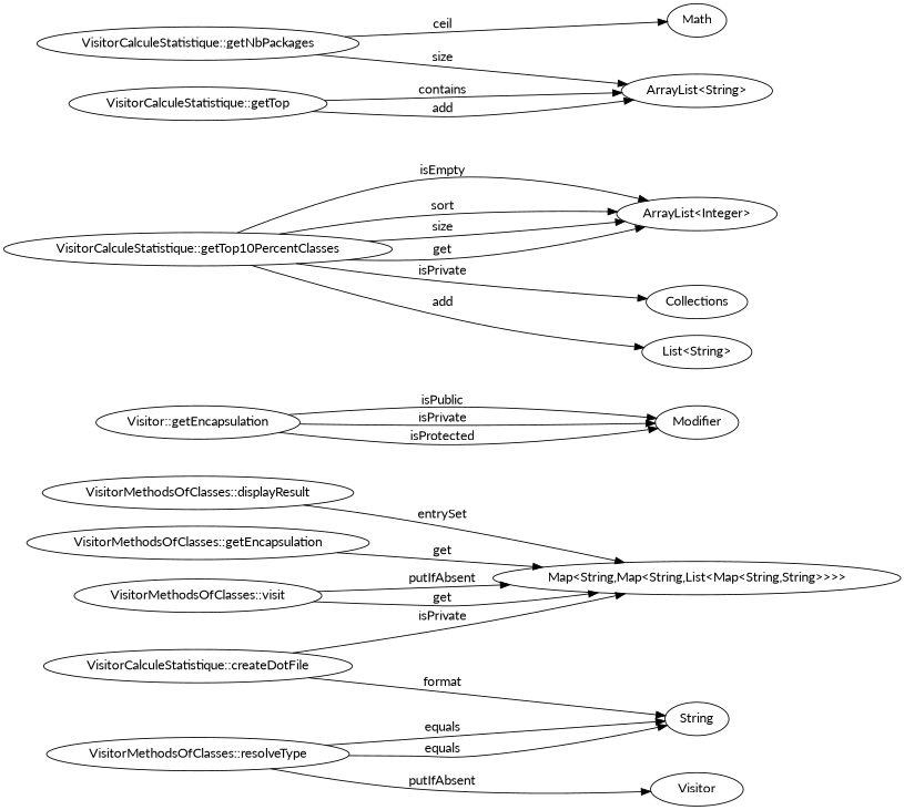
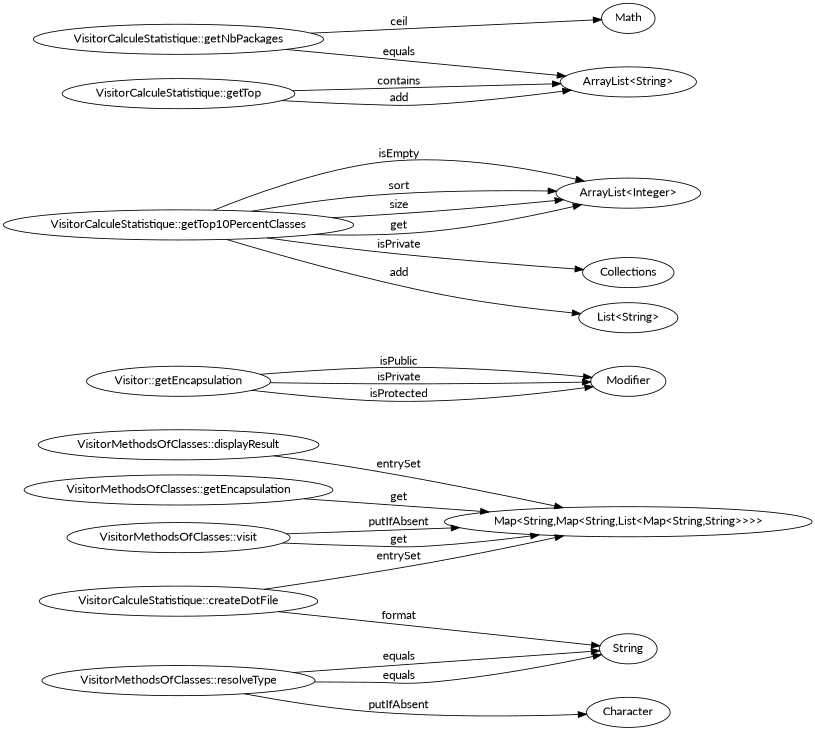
  digraph {
    fontname=Lato
    rankdir=LR
    node [fontname=Lato]
    edge [fontname=Lato]
    "VisitorMethodsOfClasses::displayResult"
    "Map<String,Map<String,List<Map<String,String>>>>"
    n3 [label="VisitorMethodsOfClasses::getEncapsulation"]
    "VisitorMethodsOfClasses::resolveType"
-   Character [label=Visitor]
+   Character
    String
    "VisitorMethodsOfClasses::visit"
    n8 [label="VisitorCalculeStatistique::createDotFile"]
    "Visitor::getEncapsulation"
    Modifier
    "VisitorCalculeStatistique::getTop10PercentClasses"
    "ArrayList<Integer>"
    Collections
    "List<String>"
    "VisitorCalculeStatistique::getNbPackages"
    Math
    "ArrayList<String>"
    n18 [label="VisitorCalculeStatistique::getTop"]
    "VisitorMethodsOfClasses::displayResult" -> "Map<String,Map<String,List<Map<String,String>>>>" [label=entrySet]
    n3 -> "Map<String,Map<String,List<Map<String,String>>>>" [label=get]
    "VisitorMethodsOfClasses::resolveType" -> Character [label=putIfAbsent]
    "VisitorMethodsOfClasses::resolveType" -> String [label=equals]
    "VisitorMethodsOfClasses::resolveType" -> String [label=equals]
    "VisitorMethodsOfClasses::visit" -> "Map<String,Map<String,List<Map<String,String>>>>" [label=putIfAbsent]
    "VisitorMethodsOfClasses::visit" -> "Map<String,Map<String,List<Map<String,String>>>>" [label=get]
-   n8 -> "Map<String,Map<String,List<Map<String,String>>>>" [label=isPrivate]
+   n8 -> "Map<String,Map<String,List<Map<String,String>>>>" [label=entrySet]
    n8 -> String [label=format]
    "Visitor::getEncapsulation" -> Modifier [label=isPublic]
    "Visitor::getEncapsulation" -> Modifier [label=isPrivate]
    "Visitor::getEncapsulation" -> Modifier [label=isProtected]
    "VisitorCalculeStatistique::getTop10PercentClasses" -> "ArrayList<Integer>" [label=isEmpty]
    "VisitorCalculeStatistique::getTop10PercentClasses" -> "ArrayList<Integer>" [label=sort]
    "VisitorCalculeStatistique::getTop10PercentClasses" -> "ArrayList<Integer>" [label=size]
    "VisitorCalculeStatistique::getTop10PercentClasses" -> "ArrayList<Integer>" [label=get]
    "VisitorCalculeStatistique::getTop10PercentClasses" -> Collections [label=isPrivate]
    "VisitorCalculeStatistique::getTop10PercentClasses" -> "List<String>" [label=add]
    "VisitorCalculeStatistique::getNbPackages" -> Math [label=ceil]
-   "VisitorCalculeStatistique::getNbPackages" -> "ArrayList<String>" [label=size]
+   "VisitorCalculeStatistique::getNbPackages" -> "ArrayList<String>" [label=equals]
    n18 -> "ArrayList<String>" [label=contains]
    n18 -> "ArrayList<String>" [label=add]
  }
